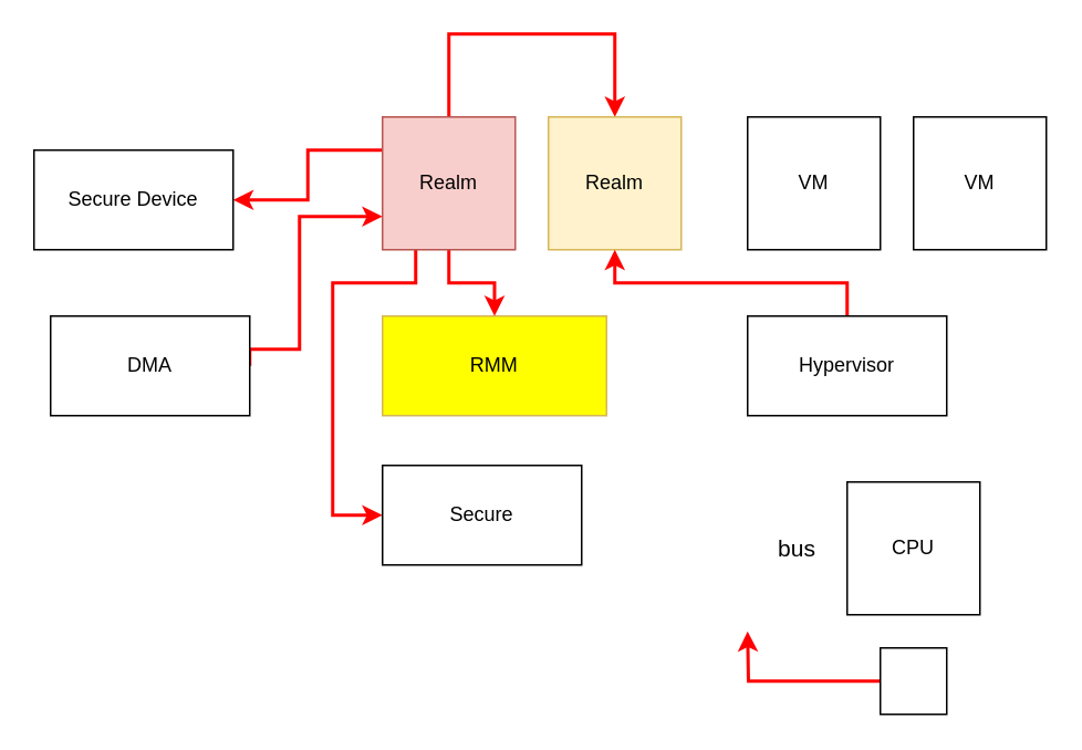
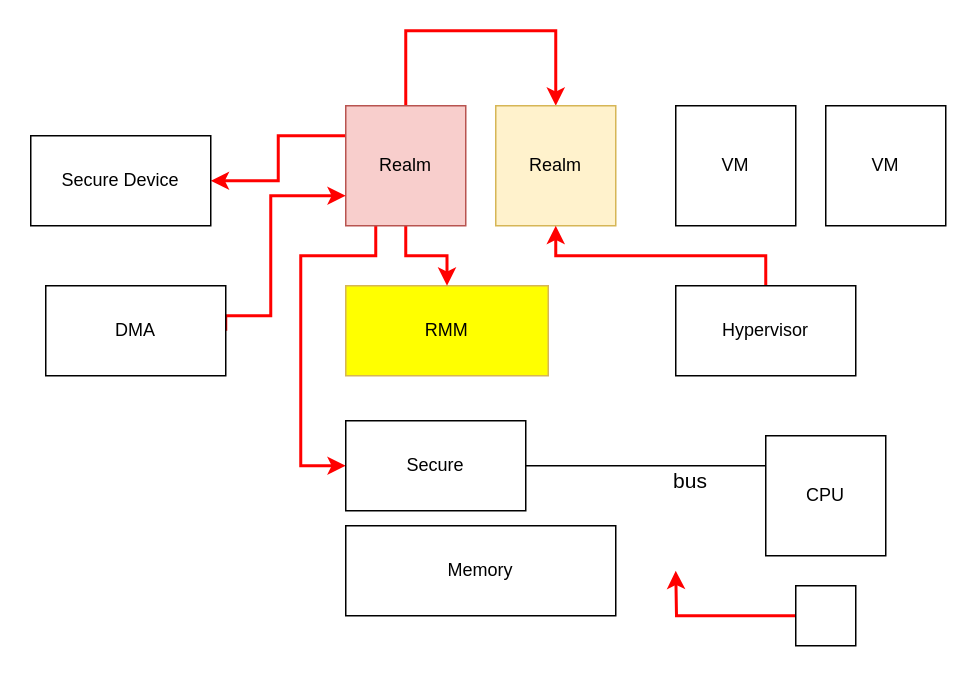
  <mxCell id="0" />
  <mxCell id="1" parent="0" />
  <mxCell id="2" value="RMM" style="rounded=0;whiteSpace=wrap;html=1;fillColor=#FFFF00;strokeColor=#d6b656;gradientColor=none;" parent="1" vertex="1"><mxGeometry x="230" y="190" width="135" height="60" as="geometry" /></mxCell>
  <mxCell id="3" style="edgeStyle=orthogonalEdgeStyle;rounded=0;orthogonalLoop=1;jettySize=auto;html=1;exitX=0;exitY=0.25;exitDx=0;exitDy=0;entryX=1;entryY=0.5;entryDx=0;entryDy=0;fontSize=14;endArrow=classic;endFill=1;strokeColor=#FF0000;strokeWidth=2;" edge="1" parent="1" source="7" target="14"><mxGeometry relative="1" as="geometry" /></mxCell>
  <mxCell id="4" style="edgeStyle=orthogonalEdgeStyle;rounded=0;orthogonalLoop=1;jettySize=auto;html=1;exitX=0.5;exitY=0;exitDx=0;exitDy=0;entryX=0.5;entryY=0;entryDx=0;entryDy=0;fontSize=14;endArrow=classic;endFill=1;strokeColor=#FF0000;strokeWidth=2;" edge="1" parent="1" source="7" target="15"><mxGeometry relative="1" as="geometry"><Array as="points"><mxPoint x="270" y="20" /><mxPoint x="370" y="20" /></Array></mxGeometry></mxCell>
  <mxCell id="5" style="edgeStyle=orthogonalEdgeStyle;rounded=0;orthogonalLoop=1;jettySize=auto;html=1;exitX=0.5;exitY=1;exitDx=0;exitDy=0;entryX=0.5;entryY=0;entryDx=0;entryDy=0;fontSize=14;endArrow=classic;endFill=1;strokeColor=#FF0000;strokeWidth=2;" edge="1" parent="1" source="7" target="2"><mxGeometry relative="1" as="geometry" /></mxCell>
  <mxCell id="6" style="edgeStyle=orthogonalEdgeStyle;rounded=0;orthogonalLoop=1;jettySize=auto;html=1;exitX=0.25;exitY=1;exitDx=0;exitDy=0;entryX=0;entryY=0.5;entryDx=0;entryDy=0;fontSize=14;endArrow=classic;endFill=1;strokeColor=#FF0000;strokeWidth=2;" edge="1" parent="1" source="7" target="10"><mxGeometry relative="1" as="geometry"><Array as="points"><mxPoint x="250" y="170" /><mxPoint x="200" y="170" /><mxPoint x="200" y="310" /></Array></mxGeometry></mxCell>
  <mxCell id="7" value="Realm" style="whiteSpace=wrap;html=1;aspect=fixed;fillColor=#f8cecc;strokeColor=#b85450;" parent="1" vertex="1"><mxGeometry x="230" y="70" width="80" height="80" as="geometry" /></mxCell>
+ <mxCell id="8" style="edgeStyle=orthogonalEdgeStyle;rounded=0;orthogonalLoop=1;jettySize=auto;html=1;exitX=0;exitY=0.25;exitDx=0;exitDy=0;entryX=1;entryY=0.5;entryDx=0;entryDy=0;endArrow=none;endFill=0;" edge="1" parent="1" source="9" target="10"><mxGeometry relative="1" as="geometry" /></mxCell>
  <mxCell id="9" value="CPU" style="whiteSpace=wrap;html=1;aspect=fixed;" parent="1" vertex="1"><mxGeometry x="510" y="290" width="80" height="80" as="geometry" /></mxCell>
  <mxCell id="10" value="Secure" style="rounded=0;whiteSpace=wrap;html=1;" parent="1" vertex="1"><mxGeometry x="230" y="280" width="120" height="60" as="geometry" /></mxCell>
+ <mxCell id="11" value="Memory" style="rounded=0;whiteSpace=wrap;html=1;" parent="1" vertex="1"><mxGeometry x="230" y="350" width="180" height="60" as="geometry" /></mxCell>
  <mxCell id="12" style="edgeStyle=orthogonalEdgeStyle;rounded=0;orthogonalLoop=1;jettySize=auto;html=1;exitX=1;exitY=0.5;exitDx=0;exitDy=0;entryX=0;entryY=0.75;entryDx=0;entryDy=0;fontSize=14;endArrow=classic;endFill=1;strokeColor=#FF0000;strokeWidth=2;" edge="1" parent="1" source="13" target="7"><mxGeometry relative="1" as="geometry"><Array as="points"><mxPoint x="180" y="210" /><mxPoint x="180" y="130" /></Array></mxGeometry></mxCell>
  <mxCell id="13" value="DMA" style="rounded=0;whiteSpace=wrap;html=1;" parent="1" vertex="1"><mxGeometry x="30" y="190" width="120" height="60" as="geometry" /></mxCell>
  <mxCell id="14" value="Secure Device" style="rounded=0;whiteSpace=wrap;html=1;" parent="1" vertex="1"><mxGeometry x="20" y="90" width="120" height="60" as="geometry" /></mxCell>
  <mxCell id="15" value="Realm" style="whiteSpace=wrap;html=1;aspect=fixed;fillColor=#fff2cc;strokeColor=#d6b656;" vertex="1" parent="1"><mxGeometry x="330" y="70" width="80" height="80" as="geometry" /></mxCell>
  <mxCell id="16" style="edgeStyle=orthogonalEdgeStyle;rounded=0;orthogonalLoop=1;jettySize=auto;html=1;exitX=0.5;exitY=0;exitDx=0;exitDy=0;entryX=0.5;entryY=1;entryDx=0;entryDy=0;fontSize=14;endArrow=classic;endFill=1;strokeColor=#FF0000;strokeWidth=2;" edge="1" parent="1" source="17" target="15"><mxGeometry relative="1" as="geometry" /></mxCell>
  <mxCell id="17" value="Hypervisor" style="rounded=0;whiteSpace=wrap;html=1;" vertex="1" parent="1"><mxGeometry x="450" y="190" width="120" height="60" as="geometry" /></mxCell>
  <mxCell id="18" value="VM" style="whiteSpace=wrap;html=1;aspect=fixed;" vertex="1" parent="1"><mxGeometry x="450" y="70" width="80" height="80" as="geometry" /></mxCell>
  <mxCell id="19" value="VM" style="whiteSpace=wrap;html=1;aspect=fixed;" vertex="1" parent="1"><mxGeometry x="550" y="70" width="80" height="80" as="geometry" /></mxCell>
- <mxCell id="20" value="&lt;font style=&quot;font-size: 14px;&quot;&gt;bus&lt;/font&gt;" style="text;html=1;strokeColor=none;fillColor=none;align=center;verticalAlign=middle;whiteSpace=wrap;rounded=0;" vertex="1" parent="1"><mxGeometry x="450" y="312.5" width="60" height="35" as="geometry" /></mxCell>
+ <mxCell id="20" value="&lt;font style=&quot;font-size: 14px;&quot;&gt;bus&lt;/font&gt;" style="text;html=1;strokeColor=none;fillColor=none;align=center;verticalAlign=middle;whiteSpace=wrap;rounded=0;" vertex="1" parent="1"><mxGeometry x="430" y="302.5" width="60" height="35" as="geometry" /></mxCell>
  <mxCell id="21" style="edgeStyle=orthogonalEdgeStyle;rounded=0;orthogonalLoop=1;jettySize=auto;html=1;exitX=0;exitY=0.5;exitDx=0;exitDy=0;fontSize=14;endArrow=classic;endFill=1;strokeColor=#FF0000;strokeWidth=2;" edge="1" parent="1" source="22"><mxGeometry relative="1" as="geometry"><mxPoint x="450" y="380" as="targetPoint" /></mxGeometry></mxCell>
  <mxCell id="22" value="" style="whiteSpace=wrap;html=1;aspect=fixed;fontSize=14;" vertex="1" parent="1"><mxGeometry x="530" y="390" width="40" height="40" as="geometry" /></mxCell>
